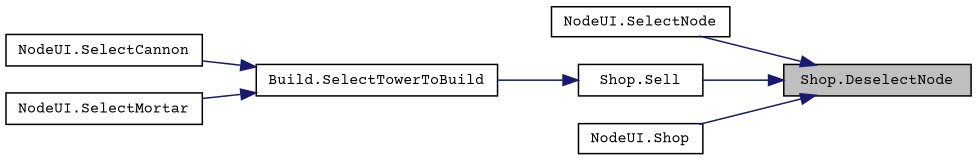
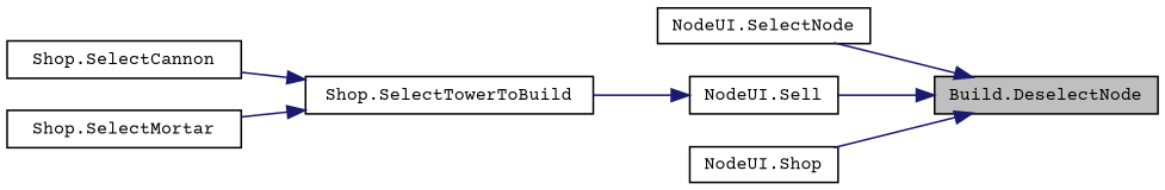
  digraph {
    fontname="Courier Prime"
    rankdir=RL
    node [color=black fillcolor=white fontname="Courier Prime" fontsize=10 shape=record style=filled]
    edge [color=midnightblue dir=back fontname="Courier Prime" fontsize=10 labelfontname=Helvetica labelfontsize=10 style=solid]
-   n1 [fillcolor=grey75 fontcolor=black height=0.2 label="Shop.DeselectNode" width=0.4]
+   n1 [fillcolor=grey75 fontcolor=black height=0.2 label="Build.DeselectNode" width=0.4]
    n2 [height=0.2 label="NodeUI.SelectNode" width=0.4]
-   n3 [height=0.2 label="Shop.Sell" width=0.4]
+   n3 [height=0.2 label="NodeUI.Sell" width=0.4]
    n4 [height=0.2 label="NodeUI.Shop" width=0.4]
-   n5 [height=0.2 label="Build.SelectTowerToBuild" width=0.4]
-   n6 [height=0.2 label="NodeUI.SelectCannon" width=0.4]
-   n7 [height=0.2 label="NodeUI.SelectMortar" width=0.4]
+   n5 [height=0.2 label="Shop.SelectTowerToBuild" width=0.4]
+   n6 [height=0.2 label="Shop.SelectCannon" width=0.4]
+   n7 [height=0.2 label="Shop.SelectMortar" width=0.4]
    n1 -> n2
    n1 -> n3
    n1 -> n4
    n3 -> n5
    n5 -> n6
    n5 -> n7
  }
